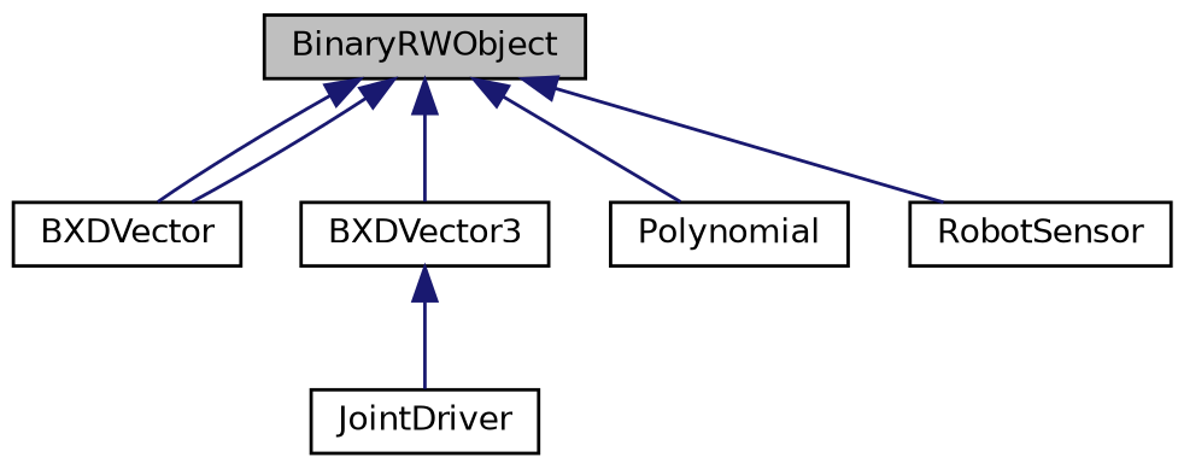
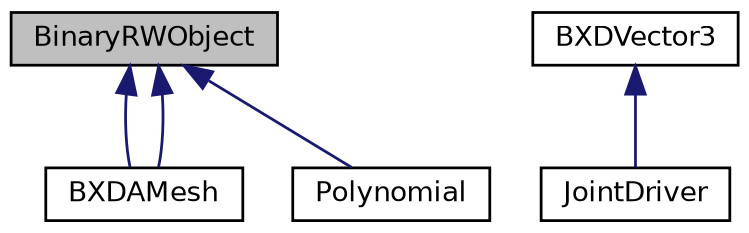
  digraph {
    fontname="DejaVu Sans"
    node [color=black fillcolor=white fontname="DejaVu Sans" fontsize=10 shape=record style=filled]
    edge [color=midnightblue dir=back fontname="DejaVu Sans" fontsize=10 labelfontname=Helvetica labelfontsize=10 style=solid]
    n1 [fillcolor=grey75 fontcolor=black height=0.2 label=BinaryRWObject width=0.4]
-   n2 [height=0.2 label=BXDVector width=0.4]
+   n2 [height=0.2 label=BXDAMesh width=0.4]
    n3 [height=0.2 label=BXDVector3 width=0.4]
    n4 [height=0.2 label=Polynomial width=0.4]
-   n5 [height=0.2 label=RobotSensor width=0.4]
    n6 [height=0.2 label=JointDriver width=0.4]
    n1 -> n2
    n1 -> n2
-   n1 -> n3
    n1 -> n4
-   n1 -> n5
    n3 -> n6
  }
